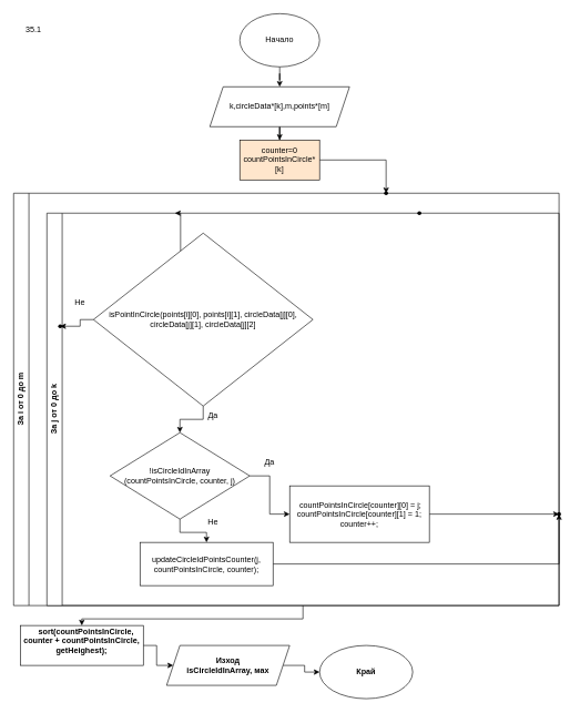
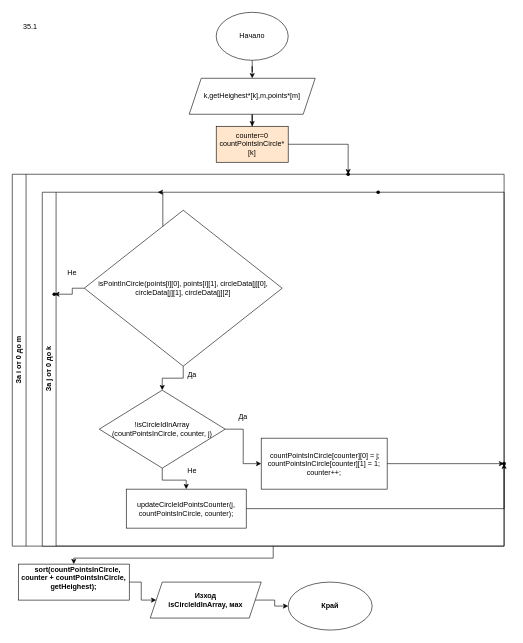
  <mxCell id="0" />
  <mxCell id="1" parent="0" />
  <mxCell id="2" value="" style="edgeStyle=orthogonalEdgeStyle;rounded=0;orthogonalLoop=1;jettySize=auto;html=1;" parent="1" source="3" target="5" edge="1"><mxGeometry relative="1" as="geometry" /></mxCell>
  <mxCell id="3" value="Начало" style="ellipse;whiteSpace=wrap;html=1;" parent="1" vertex="1"><mxGeometry x="360" width="120" height="80" as="geometry" y="20" /></mxCell>
  <mxCell id="4" value="" style="edgeStyle=orthogonalEdgeStyle;rounded=0;orthogonalLoop=1;jettySize=auto;html=1;" parent="1" source="5" target="8" edge="1"><mxGeometry relative="1" as="geometry" /></mxCell>
- <mxCell id="5" value="k,circleData*[k],m,points*[m]" style="shape=parallelogram;perimeter=parallelogramPerimeter;whiteSpace=wrap;html=1;fixedSize=1;" parent="1" vertex="1"><mxGeometry x="315" y="130" width="210" height="60" as="geometry" /></mxCell>
+ <mxCell id="5" value="k,getHeighest*[k],m,points*[m]" style="shape=parallelogram;perimeter=parallelogramPerimeter;whiteSpace=wrap;html=1;fixedSize=1;" parent="1" vertex="1"><mxGeometry x="315" y="130" width="210" height="60" as="geometry" /></mxCell>
  <mxCell id="6" value="35.1" style="text;html=1;strokeColor=none;fillColor=none;align=center;verticalAlign=middle;whiteSpace=wrap;rounded=0;" parent="1" vertex="1"><mxGeometry x="20" y="30" width="60" height="30" as="geometry" /></mxCell>
  <mxCell id="7" value="" style="edgeStyle=orthogonalEdgeStyle;rounded=0;orthogonalLoop=1;jettySize=auto;html=1;" parent="1" source="8" target="10" edge="1"><mxGeometry relative="1" as="geometry" /></mxCell>
  <mxCell id="8" value="counter=0&lt;br&gt;countPointsInCircle*[k]" style="whiteSpace=wrap;html=1;fillColor=#ffe6cc;" parent="1" vertex="1"><mxGeometry x="360" y="210" width="120" height="60" as="geometry" /></mxCell>
  <mxCell id="9" value="За i от 0 до m&lt;br&gt;" style="swimlane;horizontal=0;whiteSpace=wrap;html=1;" parent="1" vertex="1"><mxGeometry x="20" y="290" width="820" height="620" as="geometry" /></mxCell>
  <mxCell id="10" value="" style="shape=waypoint;sketch=0;size=6;pointerEvents=1;points=[];fillColor=default;resizable=0;rotatable=0;perimeter=centerPerimeter;snapToPoint=1;" parent="9" vertex="1"><mxGeometry x="550" y="-10" width="20" height="20" as="geometry" /></mxCell>
  <mxCell id="11" value="За j от 0 до k&lt;br&gt;" style="swimlane;horizontal=0;whiteSpace=wrap;html=1;" parent="9" vertex="1"><mxGeometry x="50" y="30" width="770" height="590" as="geometry" /></mxCell>
  <mxCell id="12" value="" style="shape=waypoint;sketch=0;size=6;pointerEvents=1;points=[];fillColor=default;resizable=0;rotatable=0;perimeter=centerPerimeter;snapToPoint=1;" parent="11" vertex="1"><mxGeometry x="550" y="-10" width="20" height="20" as="geometry" /></mxCell>
  <mxCell id="13" value="" style="edgeStyle=orthogonalEdgeStyle;rounded=0;orthogonalLoop=1;jettySize=auto;html=1;" parent="11" source="14" target="17" edge="1"><mxGeometry relative="1" as="geometry" /></mxCell>
  <mxCell id="14" value="isPointInCircle(points[i][0], points[i][1], circleData[j][0], circleData[j][1], circleData[j][2]" style="rhombus;whiteSpace=wrap;html=1;" parent="11" vertex="1"><mxGeometry x="70" y="30" width="330" height="260" as="geometry" /></mxCell>
  <mxCell id="15" value="" style="edgeStyle=orthogonalEdgeStyle;rounded=0;orthogonalLoop=1;jettySize=auto;html=1;" parent="11" source="17" target="19" edge="1"><mxGeometry relative="1" as="geometry" /></mxCell>
  <mxCell id="16" value="" style="edgeStyle=orthogonalEdgeStyle;rounded=0;orthogonalLoop=1;jettySize=auto;html=1;" parent="11" source="17" target="27" edge="1"><mxGeometry relative="1" as="geometry" /></mxCell>
  <mxCell id="17" value="!isCircleIdInArray&lt;br&gt;(countPointsInCircle, counter, j)" style="rhombus;whiteSpace=wrap;html=1;" parent="11" vertex="1"><mxGeometry x="95" y="330" width="210" height="130" as="geometry" /></mxCell>
  <mxCell id="18" value="" style="edgeStyle=orthogonalEdgeStyle;rounded=0;orthogonalLoop=1;jettySize=auto;html=1;entryX=1.1;entryY=0.375;entryDx=0;entryDy=0;entryPerimeter=0;" parent="11" source="19" target="29" edge="1"><mxGeometry relative="1" as="geometry" /></mxCell>
  <mxCell id="19" value="&lt;div&gt;&lt;span style=&quot;background-color: initial;&quot;&gt;&amp;nbsp;countPointsInCircle[counter][0] = j;&lt;/span&gt;&lt;/div&gt;&lt;div&gt;&lt;span style=&quot;background-color: initial;&quot;&gt;countPointsInCircle[counter][1] = 1;&lt;/span&gt;&lt;/div&gt;&lt;div&gt;&lt;span style=&quot;background-color: initial;&quot;&gt;counter++;&lt;/span&gt;&lt;/div&gt;" style="whiteSpace=wrap;html=1;" parent="11" vertex="1"><mxGeometry x="365" y="410" width="210" height="85" as="geometry" /></mxCell>
  <mxCell id="20" value="" style="edgeStyle=orthogonalEdgeStyle;rounded=0;orthogonalLoop=1;jettySize=auto;html=1;entryX=0.25;entryY=0;entryDx=0;entryDy=0;" parent="11" source="14" target="11" edge="1"><mxGeometry relative="1" as="geometry"><mxPoint x="130" y="20" as="targetPoint" /><Array as="points"><mxPoint x="201" /></Array></mxGeometry></mxCell>
  <mxCell id="21" value="Да" style="text;html=1;strokeColor=none;fillColor=none;align=center;verticalAlign=middle;whiteSpace=wrap;rounded=0;" parent="11" vertex="1"><mxGeometry x="220" y="290" width="60" height="30" as="geometry" /></mxCell>
  <mxCell id="22" value="Да" style="text;html=1;strokeColor=none;fillColor=none;align=center;verticalAlign=middle;whiteSpace=wrap;rounded=0;" parent="11" vertex="1"><mxGeometry x="305" y="360" width="60" height="30" as="geometry" /></mxCell>
  <mxCell id="23" value="" style="shape=waypoint;sketch=0;size=6;pointerEvents=1;points=[];fillColor=default;resizable=0;rotatable=0;perimeter=centerPerimeter;snapToPoint=1;" parent="11" vertex="1"><mxGeometry x="10" y="160" width="20" height="20" as="geometry" /></mxCell>
  <mxCell id="24" value="" style="edgeStyle=orthogonalEdgeStyle;rounded=0;orthogonalLoop=1;jettySize=auto;html=1;exitX=0;exitY=0.5;exitDx=0;exitDy=0;" parent="11" source="14" target="23" edge="1"><mxGeometry relative="1" as="geometry"><mxPoint x="265" y="170" as="sourcePoint" /></mxGeometry></mxCell>
  <mxCell id="25" value="Не" style="text;html=1;strokeColor=none;fillColor=none;align=center;verticalAlign=middle;whiteSpace=wrap;rounded=0;" parent="11" vertex="1"><mxGeometry x="20" y="120" width="60" height="30" as="geometry" /></mxCell>
  <mxCell id="26" value="" style="edgeStyle=orthogonalEdgeStyle;rounded=0;orthogonalLoop=1;jettySize=auto;html=1;entryX=1.1;entryY=0.225;entryDx=0;entryDy=0;entryPerimeter=0;" parent="11" source="27" target="29" edge="1"><mxGeometry relative="1" as="geometry"><mxPoint x="760" y="550" as="targetPoint" /></mxGeometry></mxCell>
  <mxCell id="27" value="updateCircleIdPointsCounter(j, countPointsInCircle, counter);" style="whiteSpace=wrap;html=1;" parent="11" vertex="1"><mxGeometry x="140" y="495" width="200" height="65" as="geometry" /></mxCell>
  <mxCell id="28" value="Не" style="text;html=1;strokeColor=none;fillColor=none;align=center;verticalAlign=middle;whiteSpace=wrap;rounded=0;" parent="11" vertex="1"><mxGeometry x="220" y="450" width="60" height="30" as="geometry" /></mxCell>
  <mxCell id="29" value="" style="shape=waypoint;sketch=0;size=6;pointerEvents=1;points=[];fillColor=default;resizable=0;rotatable=0;perimeter=centerPerimeter;snapToPoint=1;" parent="11" vertex="1"><mxGeometry x="760" y="442.5" width="20" height="20" as="geometry" /></mxCell>
  <mxCell id="30" value="" style="edgeStyle=orthogonalEdgeStyle;rounded=0;orthogonalLoop=1;jettySize=auto;html=1;" parent="1" source="31" target="34" edge="1"><mxGeometry relative="1" as="geometry" /></mxCell>
  <mxCell id="31" value="&lt;div&gt;&amp;nbsp; &amp;nbsp; sort(countPointsInCircle, counter + countPointsInCircle, getHeighest);&lt;/div&gt;&lt;div&gt;&lt;br&gt;&lt;/div&gt;" style="whiteSpace=wrap;html=1;fontStyle=1;startSize=23;" parent="1" vertex="1"><mxGeometry x="30" y="940" width="185" height="60" as="geometry" /></mxCell>
  <mxCell id="32" value="" style="edgeStyle=orthogonalEdgeStyle;rounded=0;orthogonalLoop=1;jettySize=auto;html=1;" parent="1" source="11" target="31" edge="1"><mxGeometry relative="1" as="geometry" /></mxCell>
  <mxCell id="33" value="" style="edgeStyle=orthogonalEdgeStyle;rounded=0;orthogonalLoop=1;jettySize=auto;html=1;" parent="1" source="34" target="35" edge="1"><mxGeometry relative="1" as="geometry" /></mxCell>
  <mxCell id="34" value="Изход&lt;br&gt;isCircleIdInArray, маx" style="shape=parallelogram;perimeter=parallelogramPerimeter;whiteSpace=wrap;html=1;fixedSize=1;fontStyle=1;startSize=23;" parent="1" vertex="1"><mxGeometry x="250" y="970" width="185" height="60" as="geometry" /></mxCell>
  <mxCell id="35" value="Край" style="ellipse;whiteSpace=wrap;html=1;fontStyle=1;startSize=23;" parent="1" vertex="1"><mxGeometry x="480" y="970" width="140" height="80" as="geometry" /></mxCell>
